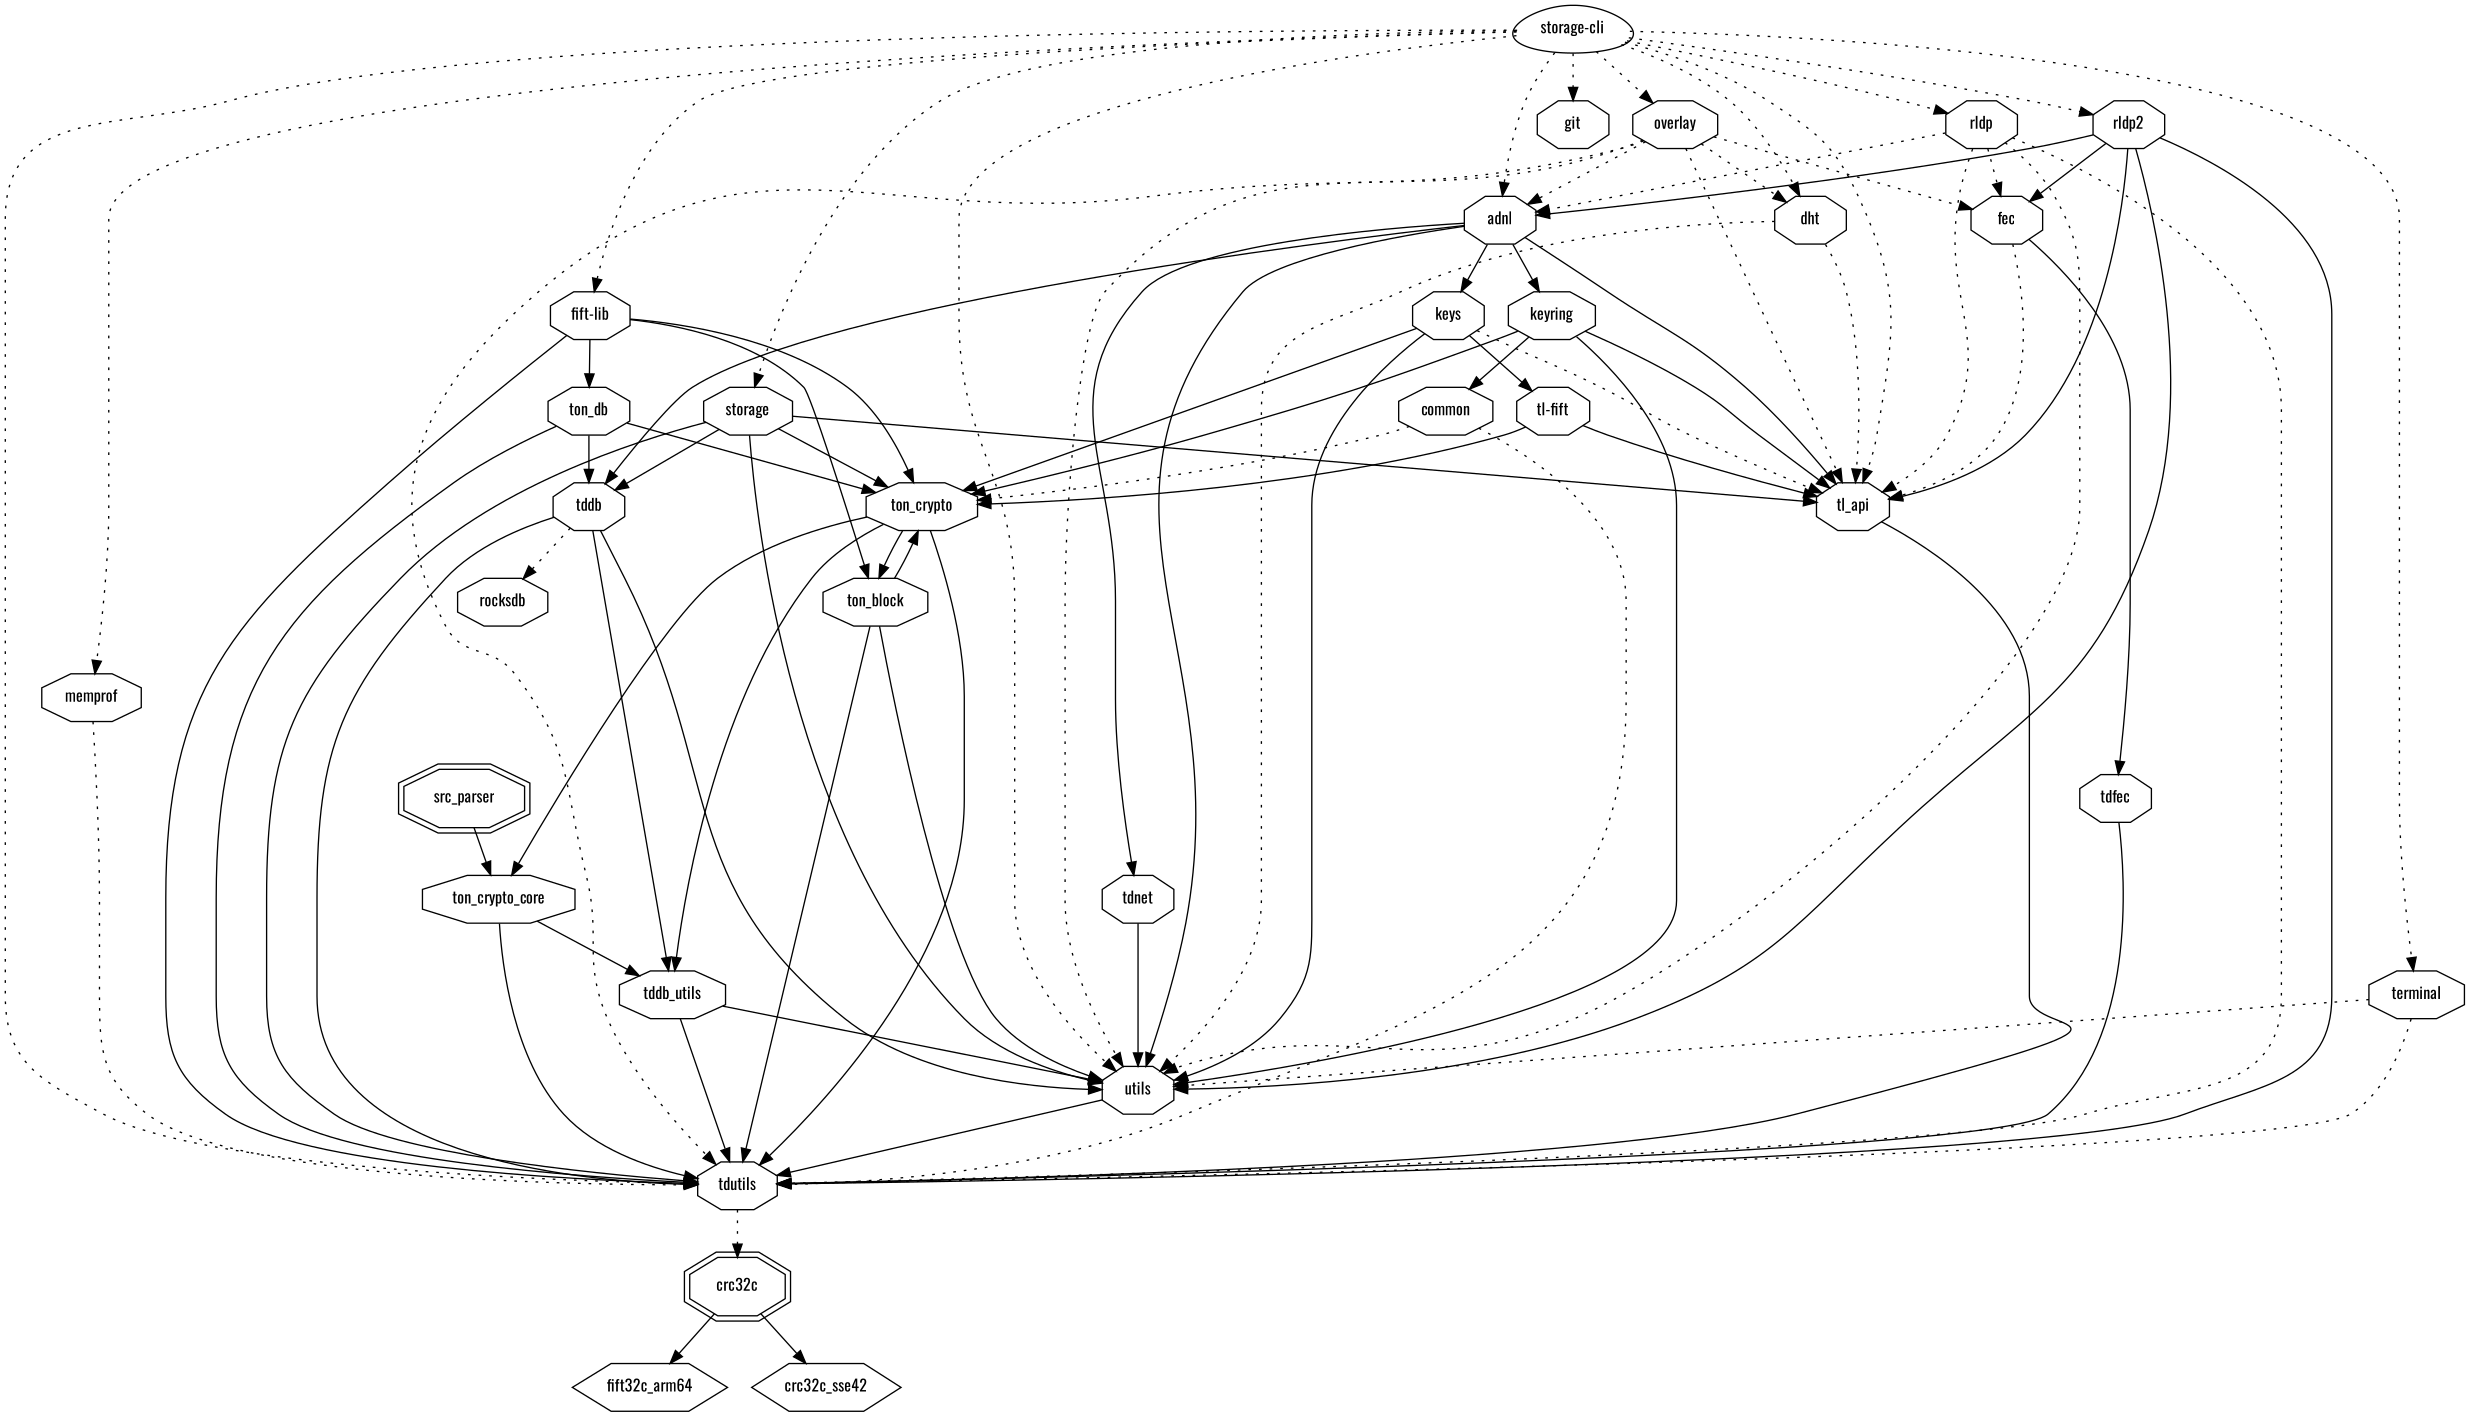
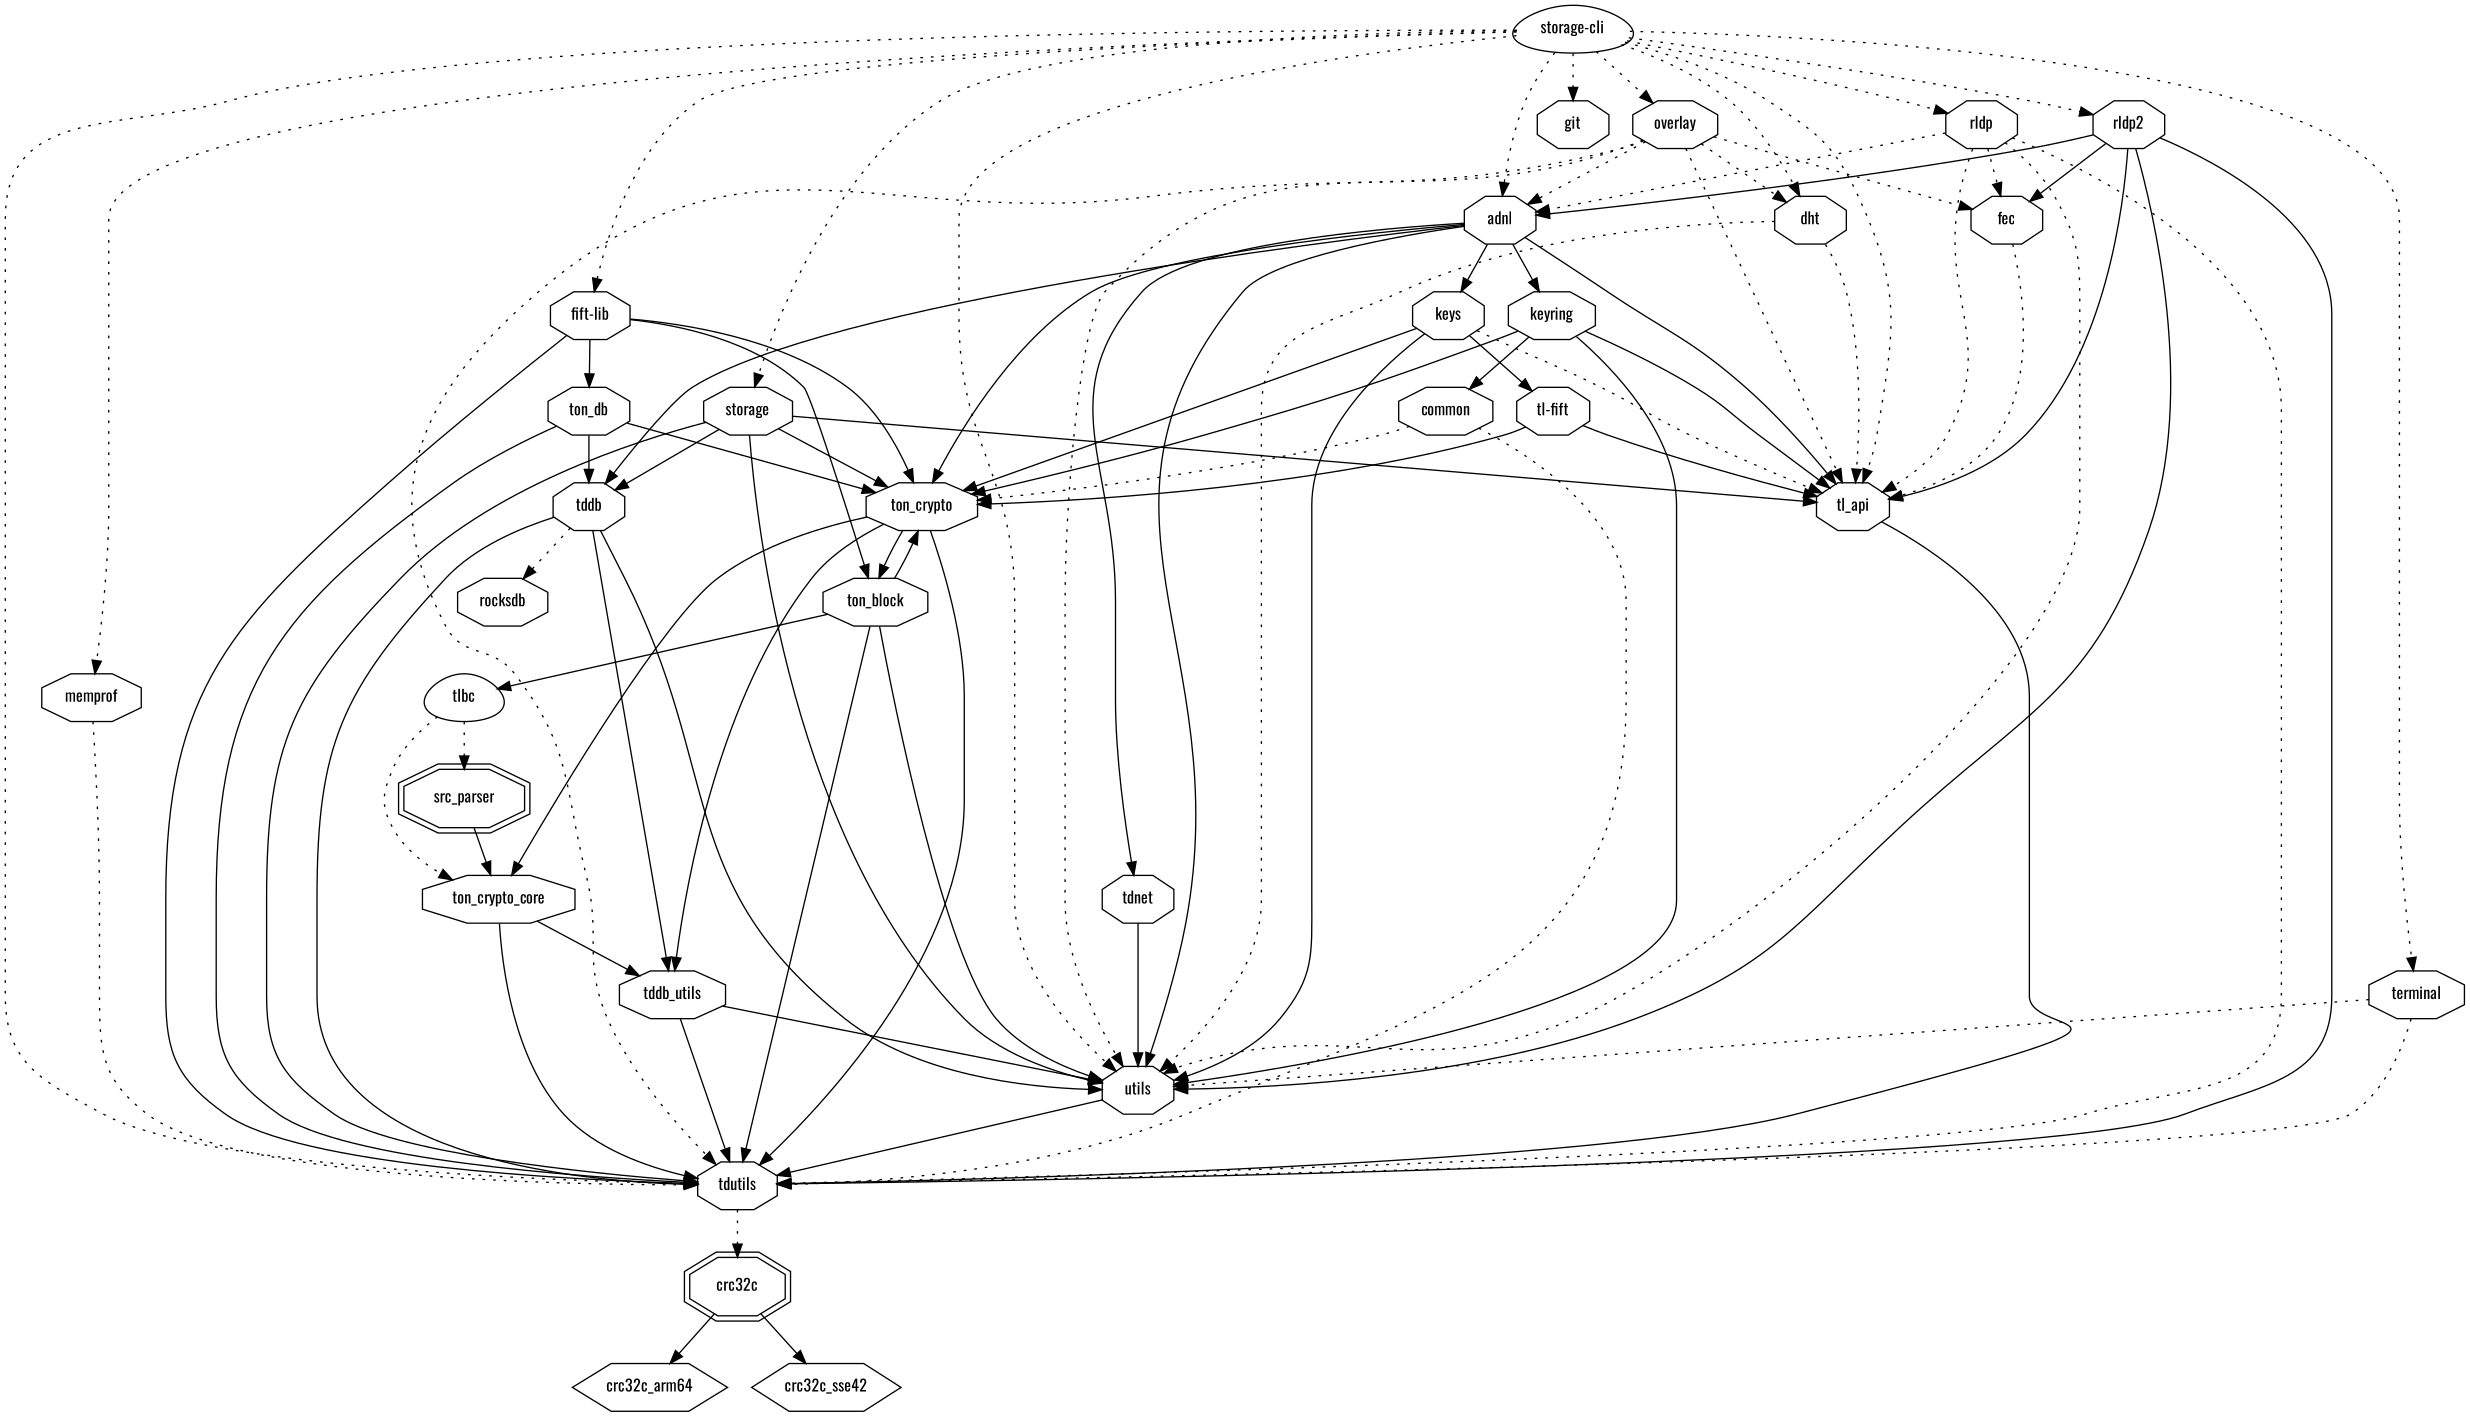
  digraph {
    fontname=Oswald
    node [fontname=Oswald fontsize=12 shape=octagon]
    edge [fontname=Oswald]
    n1 [label="storage-cli" shape=egg]
    n2 [label=adnl]
    n3 [label=tdutils]
    n4 [label=utils]
    n5 [label=tl_api]
    n6 [label=dht]
    n7 [label="fift-lib"]
    n8 [label=git]
    n9 [label=memprof]
    n10 [label=overlay]
    n11 [label=rldp]
    n12 [label=rldp2]
    n13 [label=storage]
    n14 [label=terminal]
    n15 [label=keyring]
    n16 [label=ton_crypto]
    n17 [label=keys]
    n18 [label=tddb]
    n19 [label=tdnet]
    n20 [label=crc32c shape=doubleoctagon]
    n21 [label=ton_block]
    n22 [label=ton_db]
    n23 [label=fec]
    n24 [label=common]
    n25 [label=tddb_utils]
    n26 [label=ton_crypto_core]
    n27 [label="tl-fift"]
    n28 [label=rocksdb]
-   n29 [label=fift32c_arm64 shape=hexagon]
+   n29 [label=crc32c_arm64 shape=hexagon]
    n30 [label=crc32c_sse42 shape=hexagon]
+   n31 [label=tlbc shape=egg]
    n32 [label=src_parser shape=doubleoctagon]
-   n33 [label=tdfec]
    n1 -> n2 [style=dotted]
    n1 -> n3 [style=dotted]
    n1 -> n4 [style=dotted]
    n1 -> n5 [style=dotted]
    n1 -> n6 [style=dotted]
    n1 -> n7 [style=dotted]
    n1 -> n8 [style=dotted]
    n1 -> n9 [style=dotted]
    n1 -> n10 [style=dotted]
    n1 -> n11 [style=dotted]
    n1 -> n12 [style=dotted]
    n1 -> n13 [style=dotted]
    n1 -> n14 [style=dotted]
    n2 -> n4
    n2 -> n5
    n2 -> n15
+   n2 -> n16
    n2 -> n17
    n2 -> n18
    n2 -> n19
    n3 -> n20 [style=dotted]
    n4 -> n3
    n5 -> n3
    n6 -> n4 [style=dotted]
    n6 -> n5 [style=dotted]
    n7 -> n3
    n7 -> n16
    n7 -> n21
    n7 -> n22
    n9 -> n3 [style=dotted]
    n10 -> n2 [style=dotted]
    n10 -> n3 [style=dotted]
    n10 -> n4 [style=dotted]
    n10 -> n5 [style=dotted]
    n10 -> n6 [style=dotted]
    n10 -> n23 [style=dotted]
    n11 -> n2 [style=dotted]
    n11 -> n3 [style=dotted]
    n11 -> n4 [style=dotted]
    n11 -> n5 [style=dotted]
    n11 -> n23 [style=dotted]
    n12 -> n2
    n12 -> n3
    n12 -> n4
    n12 -> n5
    n12 -> n23
    n13 -> n3
    n13 -> n4
    n13 -> n5
    n13 -> n16
    n13 -> n18
    n14 -> n3 [style=dotted]
    n14 -> n4 [style=dotted]
    n15 -> n4
    n15 -> n5
    n15 -> n16
    n15 -> n24
    n16 -> n3
    n16 -> n21
    n16 -> n25
    n16 -> n26
    n17 -> n4
    n17 -> n5 [style=dotted]
    n17 -> n16
    n17 -> n27
    n18 -> n3
    n18 -> n4
    n18 -> n25
    n18 -> n28 [style=dotted]
    n19 -> n4
    n20 -> n29
    n20 -> n30
    n21 -> n3
    n21 -> n4
    n21 -> n16
+   n21 -> n31
    n22 -> n3
    n22 -> n16
    n22 -> n18
    n23 -> n5 [style=dotted]
-   n23 -> n33
    n24 -> n3 [style=dotted]
    n24 -> n16 [style=dotted]
    n25 -> n3
    n25 -> n4
    n26 -> n3
    n26 -> n25
    n27 -> n5
    n27 -> n16
+   n31 -> n26 [style=dotted]
+   n31 -> n32 [style=dotted]
    n32 -> n26
-   n33 -> n3
  }
